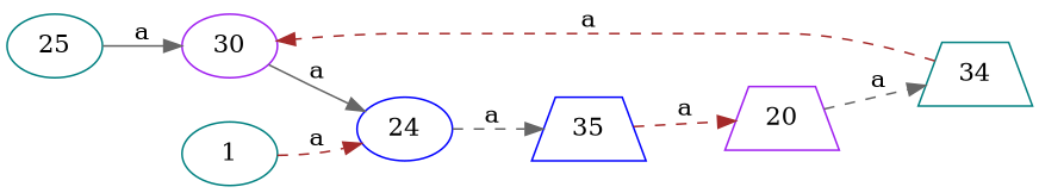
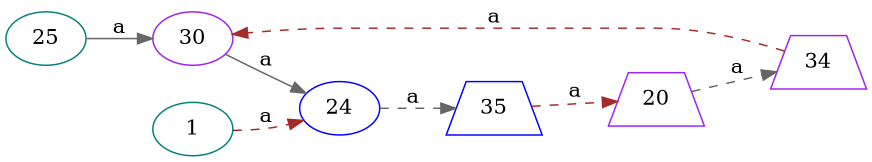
  digraph {
    rankdir=LR
    node [color=purple shape=ellipse]
    edge [color=gray40 style=dashed]
    25 [color=teal]
    30
    24 [color=blue]
    35 [color=blue shape=trapezium]
    20 [shape=trapezium]
    1 [color=teal]
-   34 [color=teal shape=trapezium]
+   34 [shape=trapezium]
    25 -> 30 [label=a style=solid]
    30 -> 24 [label=a style=solid]
    24 -> 35 [label=a]
    35 -> 20 [color=brown label=a]
    20 -> 34 [label=a]
    1 -> 24 [color=brown label=a]
    34 -> 30 [color=brown label=a]
  }
